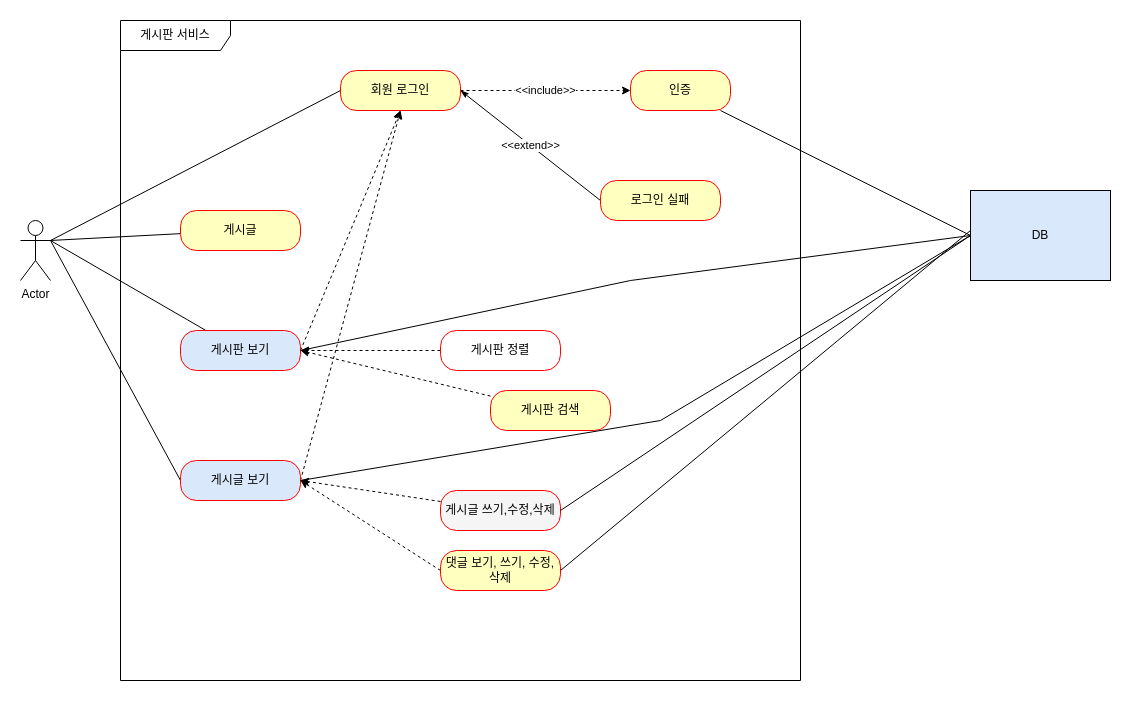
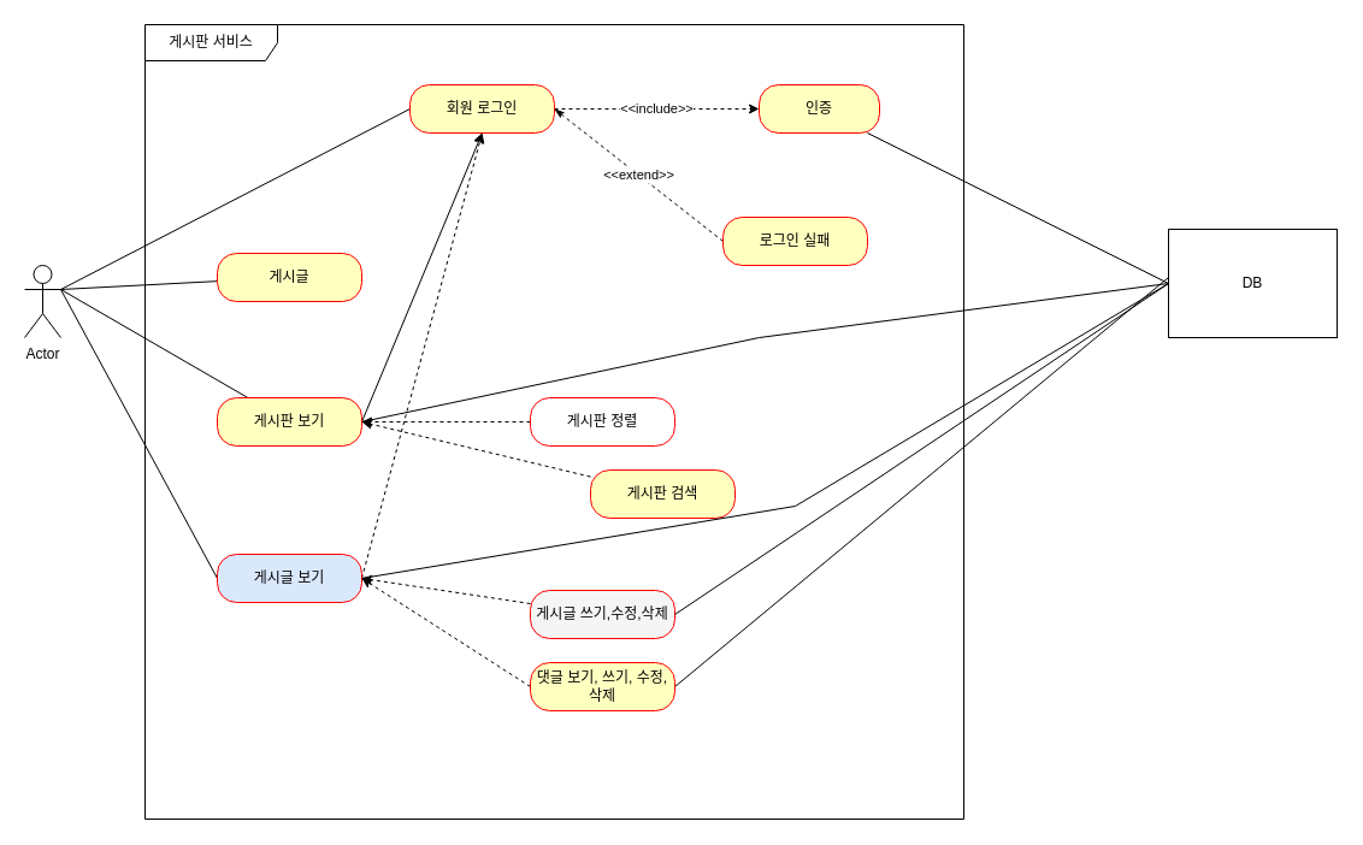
  <mxCell id="0" />
  <mxCell id="1" parent="0" />
  <mxCell id="2" value="Actor" style="shape=umlActor;verticalLabelPosition=bottom;verticalAlign=top;html=1;" vertex="1" parent="1"><mxGeometry x="20" y="220" width="30" height="60" as="geometry" /></mxCell>
  <mxCell id="3" value="게시판 서비스" style="shape=umlFrame;whiteSpace=wrap;html=1;pointerEvents=0;width=110;height=30;" vertex="1" parent="1"><mxGeometry x="120" y="20" width="680" height="660" as="geometry" /></mxCell>
  <mxCell id="4" style="rounded=0;orthogonalLoop=1;jettySize=auto;html=1;entryX=1;entryY=0.333;entryDx=0;entryDy=0;entryPerimeter=0;endArrow=none;endFill=0;" edge="1" parent="1" source="5" target="2"><mxGeometry relative="1" as="geometry" /></mxCell>
  <mxCell id="5" value="게시글" style="rounded=1;whiteSpace=wrap;html=1;arcSize=40;fontColor=#000000;fillColor=#ffffc0;strokeColor=#ff0000;" vertex="1" parent="1"><mxGeometry x="180" y="210" width="120" height="40" as="geometry" /></mxCell>
  <mxCell id="6" style="rounded=0;orthogonalLoop=1;jettySize=auto;html=1;endArrow=none;endFill=0;" edge="1" parent="1" source="8"><mxGeometry relative="1" as="geometry"><mxPoint x="50" y="240" as="targetPoint" /></mxGeometry></mxCell>
- <mxCell id="7" style="rounded=0;orthogonalLoop=1;jettySize=auto;html=1;entryX=0.5;entryY=1;entryDx=0;entryDy=0;dashed=1;exitX=1;exitY=0.5;exitDx=0;exitDy=0;" edge="1" parent="1" source="8" target="14"><mxGeometry relative="1" as="geometry" /></mxCell>
- <mxCell id="8" value="게시판 보기" style="rounded=1;whiteSpace=wrap;html=1;arcSize=40;fontColor=#000000;fillColor=#dae8fc;strokeColor=#ff0000;" vertex="1" parent="1"><mxGeometry x="180" y="330" width="120" height="40" as="geometry" /></mxCell>
+ <mxCell id="7" style="rounded=0;orthogonalLoop=1;jettySize=auto;html=1;entryX=0.5;entryY=1;entryDx=0;entryDy=0;dashed=0;exitX=1;exitY=0.5;exitDx=0;exitDy=0;" edge="1" parent="1" source="8" target="14"><mxGeometry relative="1" as="geometry" /></mxCell>
+ <mxCell id="8" value="게시판 보기" style="rounded=1;whiteSpace=wrap;html=1;arcSize=40;fontColor=#000000;fillColor=#ffffc0;strokeColor=#ff0000;" vertex="1" parent="1"><mxGeometry x="180" y="330" width="120" height="40" as="geometry" /></mxCell>
  <mxCell id="9" style="rounded=0;orthogonalLoop=1;jettySize=auto;html=1;exitX=0;exitY=0.5;exitDx=0;exitDy=0;endArrow=none;endFill=0;" edge="1" parent="1" source="11"><mxGeometry relative="1" as="geometry"><mxPoint x="50" y="240" as="targetPoint" /></mxGeometry></mxCell>
  <mxCell id="10" style="rounded=0;orthogonalLoop=1;jettySize=auto;html=1;dashed=1;exitX=1;exitY=0.5;exitDx=0;exitDy=0;" edge="1" parent="1" source="11"><mxGeometry relative="1" as="geometry"><mxPoint x="400" y="110" as="targetPoint" /></mxGeometry></mxCell>
  <mxCell id="11" value="게시글 보기" style="rounded=1;whiteSpace=wrap;html=1;arcSize=40;fontColor=#000000;fillColor=#dae8fc;strokeColor=#ff0000;" vertex="1" parent="1"><mxGeometry x="180" y="460" width="120" height="40" as="geometry" /></mxCell>
  <mxCell id="12" style="rounded=0;orthogonalLoop=1;jettySize=auto;html=1;endArrow=none;endFill=0;exitX=0;exitY=0.5;exitDx=0;exitDy=0;" edge="1" parent="1" source="14"><mxGeometry relative="1" as="geometry"><mxPoint x="50" y="240" as="targetPoint" /></mxGeometry></mxCell>
  <mxCell id="13" value="&amp;lt;&amp;lt;include&amp;gt;&amp;gt;" style="edgeStyle=orthogonalEdgeStyle;rounded=0;orthogonalLoop=1;jettySize=auto;html=1;entryX=0;entryY=0.5;entryDx=0;entryDy=0;endArrow=classic;endFill=1;dashed=1;" edge="1" parent="1" source="14" target="16"><mxGeometry relative="1" as="geometry" /></mxCell>
  <mxCell id="14" value="회원 로그인" style="rounded=1;whiteSpace=wrap;html=1;arcSize=40;fontColor=#000000;fillColor=#ffffc0;strokeColor=#ff0000;" vertex="1" parent="1"><mxGeometry x="340" y="70" width="120" height="40" as="geometry" /></mxCell>
  <mxCell id="15" style="rounded=0;orthogonalLoop=1;jettySize=auto;html=1;entryX=0;entryY=0.5;entryDx=0;entryDy=0;endArrow=none;endFill=0;" edge="1" parent="1" source="16" target="31"><mxGeometry relative="1" as="geometry" /></mxCell>
  <mxCell id="16" value="인증" style="rounded=1;whiteSpace=wrap;html=1;arcSize=40;fontColor=#000000;fillColor=#ffffc0;strokeColor=#ff0000;" vertex="1" parent="1"><mxGeometry x="630" y="70" width="100" height="40" as="geometry" /></mxCell>
  <mxCell id="17" style="rounded=0;orthogonalLoop=1;jettySize=auto;html=1;entryX=1;entryY=0.5;entryDx=0;entryDy=0;dashed=1;" edge="1" parent="1" source="18" target="8"><mxGeometry relative="1" as="geometry" /></mxCell>
  <mxCell id="18" value="게시판 정렬" style="rounded=1;whiteSpace=wrap;html=1;arcSize=40;fontColor=#000000;fillColor=#ffffff;strokeColor=#ff0000;" vertex="1" parent="1"><mxGeometry x="440" y="330" width="120" height="40" as="geometry" /></mxCell>
  <mxCell id="19" style="rounded=0;orthogonalLoop=1;jettySize=auto;html=1;dashed=1;" edge="1" parent="1" source="20"><mxGeometry relative="1" as="geometry"><mxPoint x="300" y="350" as="targetPoint" /></mxGeometry></mxCell>
  <mxCell id="20" value="게시판 검색" style="rounded=1;whiteSpace=wrap;html=1;arcSize=40;fontColor=#000000;fillColor=#ffffc0;strokeColor=#ff0000;" vertex="1" parent="1"><mxGeometry x="490" y="390" width="120" height="40" as="geometry" /></mxCell>
  <mxCell id="21" style="rounded=0;orthogonalLoop=1;jettySize=auto;html=1;entryX=1;entryY=0.5;entryDx=0;entryDy=0;dashed=1;" edge="1" parent="1" source="22" target="11"><mxGeometry relative="1" as="geometry" /></mxCell>
  <mxCell id="22" value="게시글 쓰기,수정,삭제" style="rounded=1;whiteSpace=wrap;html=1;arcSize=40;fontColor=#000000;fillColor=#f5f5f5;strokeColor=#ff0000;" vertex="1" parent="1"><mxGeometry x="440" y="490" width="120" height="40" as="geometry" /></mxCell>
  <mxCell id="23" style="rounded=0;orthogonalLoop=1;jettySize=auto;html=1;dashed=1;exitX=0;exitY=0.5;exitDx=0;exitDy=0;" edge="1" parent="1" source="25"><mxGeometry relative="1" as="geometry"><mxPoint x="300" y="480" as="targetPoint" /></mxGeometry></mxCell>
  <mxCell id="24" style="rounded=0;orthogonalLoop=1;jettySize=auto;html=1;exitX=1;exitY=0.5;exitDx=0;exitDy=0;endArrow=none;endFill=0;" edge="1" parent="1" source="25"><mxGeometry relative="1" as="geometry"><mxPoint x="970" y="230" as="targetPoint" /></mxGeometry></mxCell>
  <mxCell id="25" value="댓글 보기, 쓰기, 수정,삭제" style="rounded=1;whiteSpace=wrap;html=1;arcSize=40;fontColor=#000000;fillColor=#ffffc0;strokeColor=#ff0000;" vertex="1" parent="1"><mxGeometry x="440" y="550" width="120" height="40" as="geometry" /></mxCell>
- <mxCell id="26" value="&amp;lt;&amp;lt;extend&amp;gt;&amp;gt;" style="rounded=0;orthogonalLoop=1;jettySize=auto;html=1;entryX=1;entryY=0.5;entryDx=0;entryDy=0;endArrow=classicThin;endFill=1;dashed=0;exitX=0;exitY=0.5;exitDx=0;exitDy=0;" edge="1" parent="1" source="27" target="14"><mxGeometry relative="1" as="geometry" /></mxCell>
+ <mxCell id="26" value="&amp;lt;&amp;lt;extend&amp;gt;&amp;gt;" style="rounded=0;orthogonalLoop=1;jettySize=auto;html=1;entryX=1;entryY=0.5;entryDx=0;entryDy=0;endArrow=classicThin;endFill=1;dashed=1;exitX=0;exitY=0.5;exitDx=0;exitDy=0;" edge="1" parent="1" source="27" target="14"><mxGeometry relative="1" as="geometry" /></mxCell>
  <mxCell id="27" value="로그인 실패" style="rounded=1;whiteSpace=wrap;html=1;arcSize=40;fontColor=#000000;fillColor=#ffffc0;strokeColor=#ff0000;" vertex="1" parent="1"><mxGeometry x="600" y="180" width="120" height="40" as="geometry" /></mxCell>
  <mxCell id="28" style="rounded=0;orthogonalLoop=1;jettySize=auto;html=1;exitX=0;exitY=0.5;exitDx=0;exitDy=0;endArrow=none;endFill=0;" edge="1" parent="1" source="31"><mxGeometry relative="1" as="geometry"><mxPoint x="300" y="350" as="targetPoint" /><Array as="points"><mxPoint x="630" y="280" /></Array></mxGeometry></mxCell>
  <mxCell id="29" style="rounded=0;orthogonalLoop=1;jettySize=auto;html=1;entryX=1;entryY=0.5;entryDx=0;entryDy=0;exitX=0;exitY=0.5;exitDx=0;exitDy=0;endArrow=none;endFill=0;" edge="1" parent="1" source="31" target="11"><mxGeometry relative="1" as="geometry"><Array as="points"><mxPoint x="660" y="420" /></Array></mxGeometry></mxCell>
  <mxCell id="30" style="rounded=0;orthogonalLoop=1;jettySize=auto;html=1;entryX=1;entryY=0.5;entryDx=0;entryDy=0;endArrow=none;endFill=0;exitX=0;exitY=0.5;exitDx=0;exitDy=0;" edge="1" parent="1" source="31" target="22"><mxGeometry relative="1" as="geometry" /></mxCell>
- <mxCell id="31" value="DB" style="html=1;dropTarget=0;whiteSpace=wrap;fillColor=#dae8fc;" vertex="1" parent="1"><mxGeometry x="970" y="190" width="140" height="90" as="geometry" /></mxCell>
+ <mxCell id="31" value="DB" style="html=1;dropTarget=0;whiteSpace=wrap;" vertex="1" parent="1"><mxGeometry x="970" y="190" width="140" height="90" as="geometry" /></mxCell>
